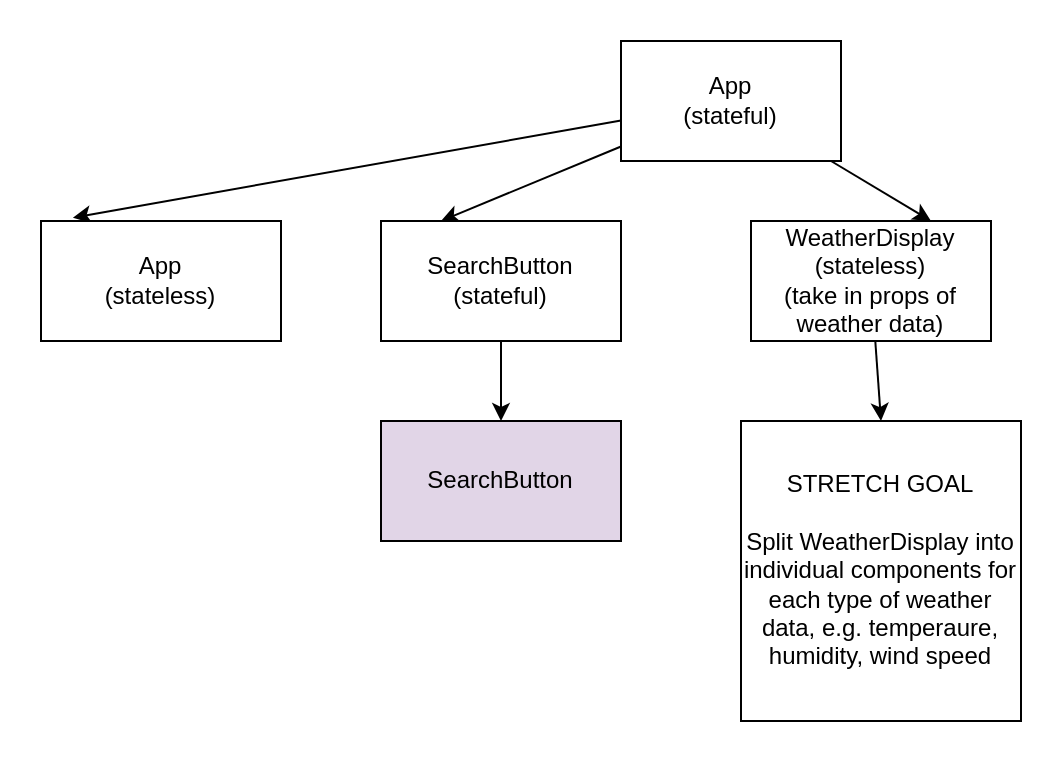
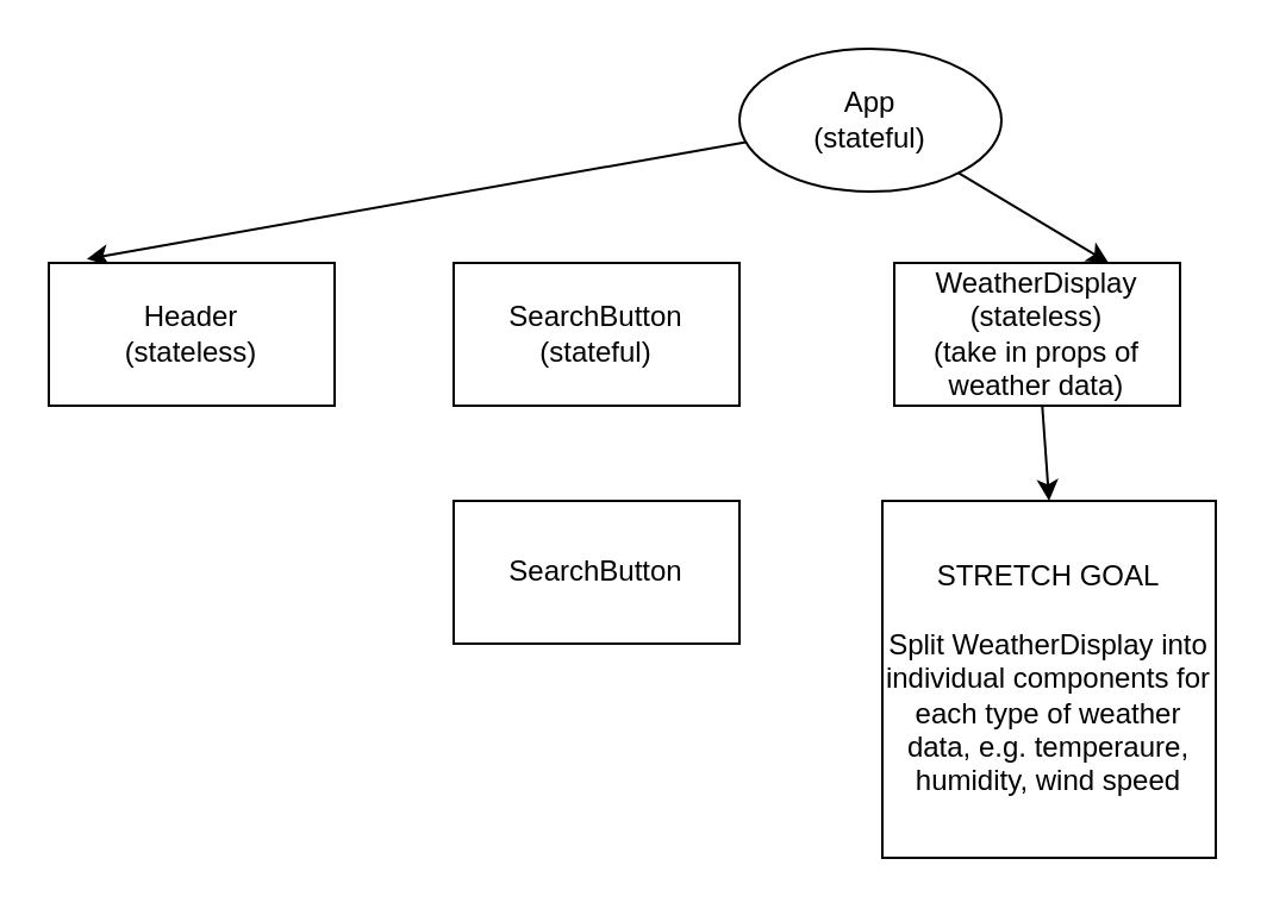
  <mxCell id="0" />
  <mxCell id="1" parent="0" />
  <mxCell id="2" style="edgeStyle=none;html=1;entryX=0.133;entryY=-0.028;entryDx=0;entryDy=0;entryPerimeter=0;" edge="1" parent="1" source="5" target="6"><mxGeometry relative="1" as="geometry" /></mxCell>
- <mxCell id="3" style="edgeStyle=none;html=1;entryX=0.25;entryY=0;entryDx=0;entryDy=0;" edge="1" parent="1" source="5" target="8"><mxGeometry relative="1" as="geometry" /></mxCell>
  <mxCell id="4" style="edgeStyle=none;html=1;entryX=0.75;entryY=0;entryDx=0;entryDy=0;" edge="1" parent="1" source="5" target="10"><mxGeometry relative="1" as="geometry" /></mxCell>
- <mxCell id="5" value="App&lt;br&gt;(stateful)" style="rounded=0;whiteSpace=wrap;html=1;" vertex="1" parent="1"><mxGeometry x="310" y="20" width="110" height="60" as="geometry" /></mxCell>
- <mxCell id="6" value="App&lt;br&gt;(stateless)" style="rounded=0;whiteSpace=wrap;html=1;" vertex="1" parent="1"><mxGeometry x="20" y="110" width="120" height="60" as="geometry" /></mxCell>
- <mxCell id="7" style="edgeStyle=none;html=1;entryX=0.5;entryY=0;entryDx=0;entryDy=0;" edge="1" parent="1" source="8" target="11"><mxGeometry relative="1" as="geometry" /></mxCell>
+ <mxCell id="5" value="App&lt;br&gt;(stateful)" style="ellipse;whiteSpace=wrap;html=1;" vertex="1" parent="1"><mxGeometry x="310" y="20" width="110" height="60" as="geometry" /></mxCell>
+ <mxCell id="6" value="Header&lt;br&gt;(stateless)" style="rounded=0;whiteSpace=wrap;html=1;" vertex="1" parent="1"><mxGeometry x="20" y="110" width="120" height="60" as="geometry" /></mxCell>
  <mxCell id="8" value="SearchButton&lt;br&gt;(stateful)" style="rounded=0;whiteSpace=wrap;html=1;" vertex="1" parent="1"><mxGeometry x="190" y="110" width="120" height="60" as="geometry" /></mxCell>
  <mxCell id="9" style="edgeStyle=none;html=1;entryX=0.5;entryY=0;entryDx=0;entryDy=0;" edge="1" parent="1" source="10" target="12"><mxGeometry relative="1" as="geometry" /></mxCell>
  <mxCell id="10" value="WeatherDisplay&lt;br&gt;(stateless)&lt;br&gt;(take in props of weather data)" style="rounded=0;whiteSpace=wrap;html=1;" vertex="1" parent="1"><mxGeometry x="375" y="110" width="120" height="60" as="geometry" /></mxCell>
- <mxCell id="11" value="SearchButton" style="rounded=0;whiteSpace=wrap;html=1;fillColor=#e1d5e7;" vertex="1" parent="1"><mxGeometry x="190" y="210" width="120" height="60" as="geometry" /></mxCell>
+ <mxCell id="11" value="SearchButton" style="rounded=0;whiteSpace=wrap;html=1;" vertex="1" parent="1"><mxGeometry x="190" y="210" width="120" height="60" as="geometry" /></mxCell>
  <mxCell id="12" value="STRETCH GOAL&lt;br&gt;&lt;br&gt;Split WeatherDisplay into individual components for each type of weather data, e.g. temperaure, humidity, wind speed" style="rounded=0;whiteSpace=wrap;html=1;" vertex="1" parent="1"><mxGeometry x="370" y="210" width="140" height="150" as="geometry" /></mxCell>
